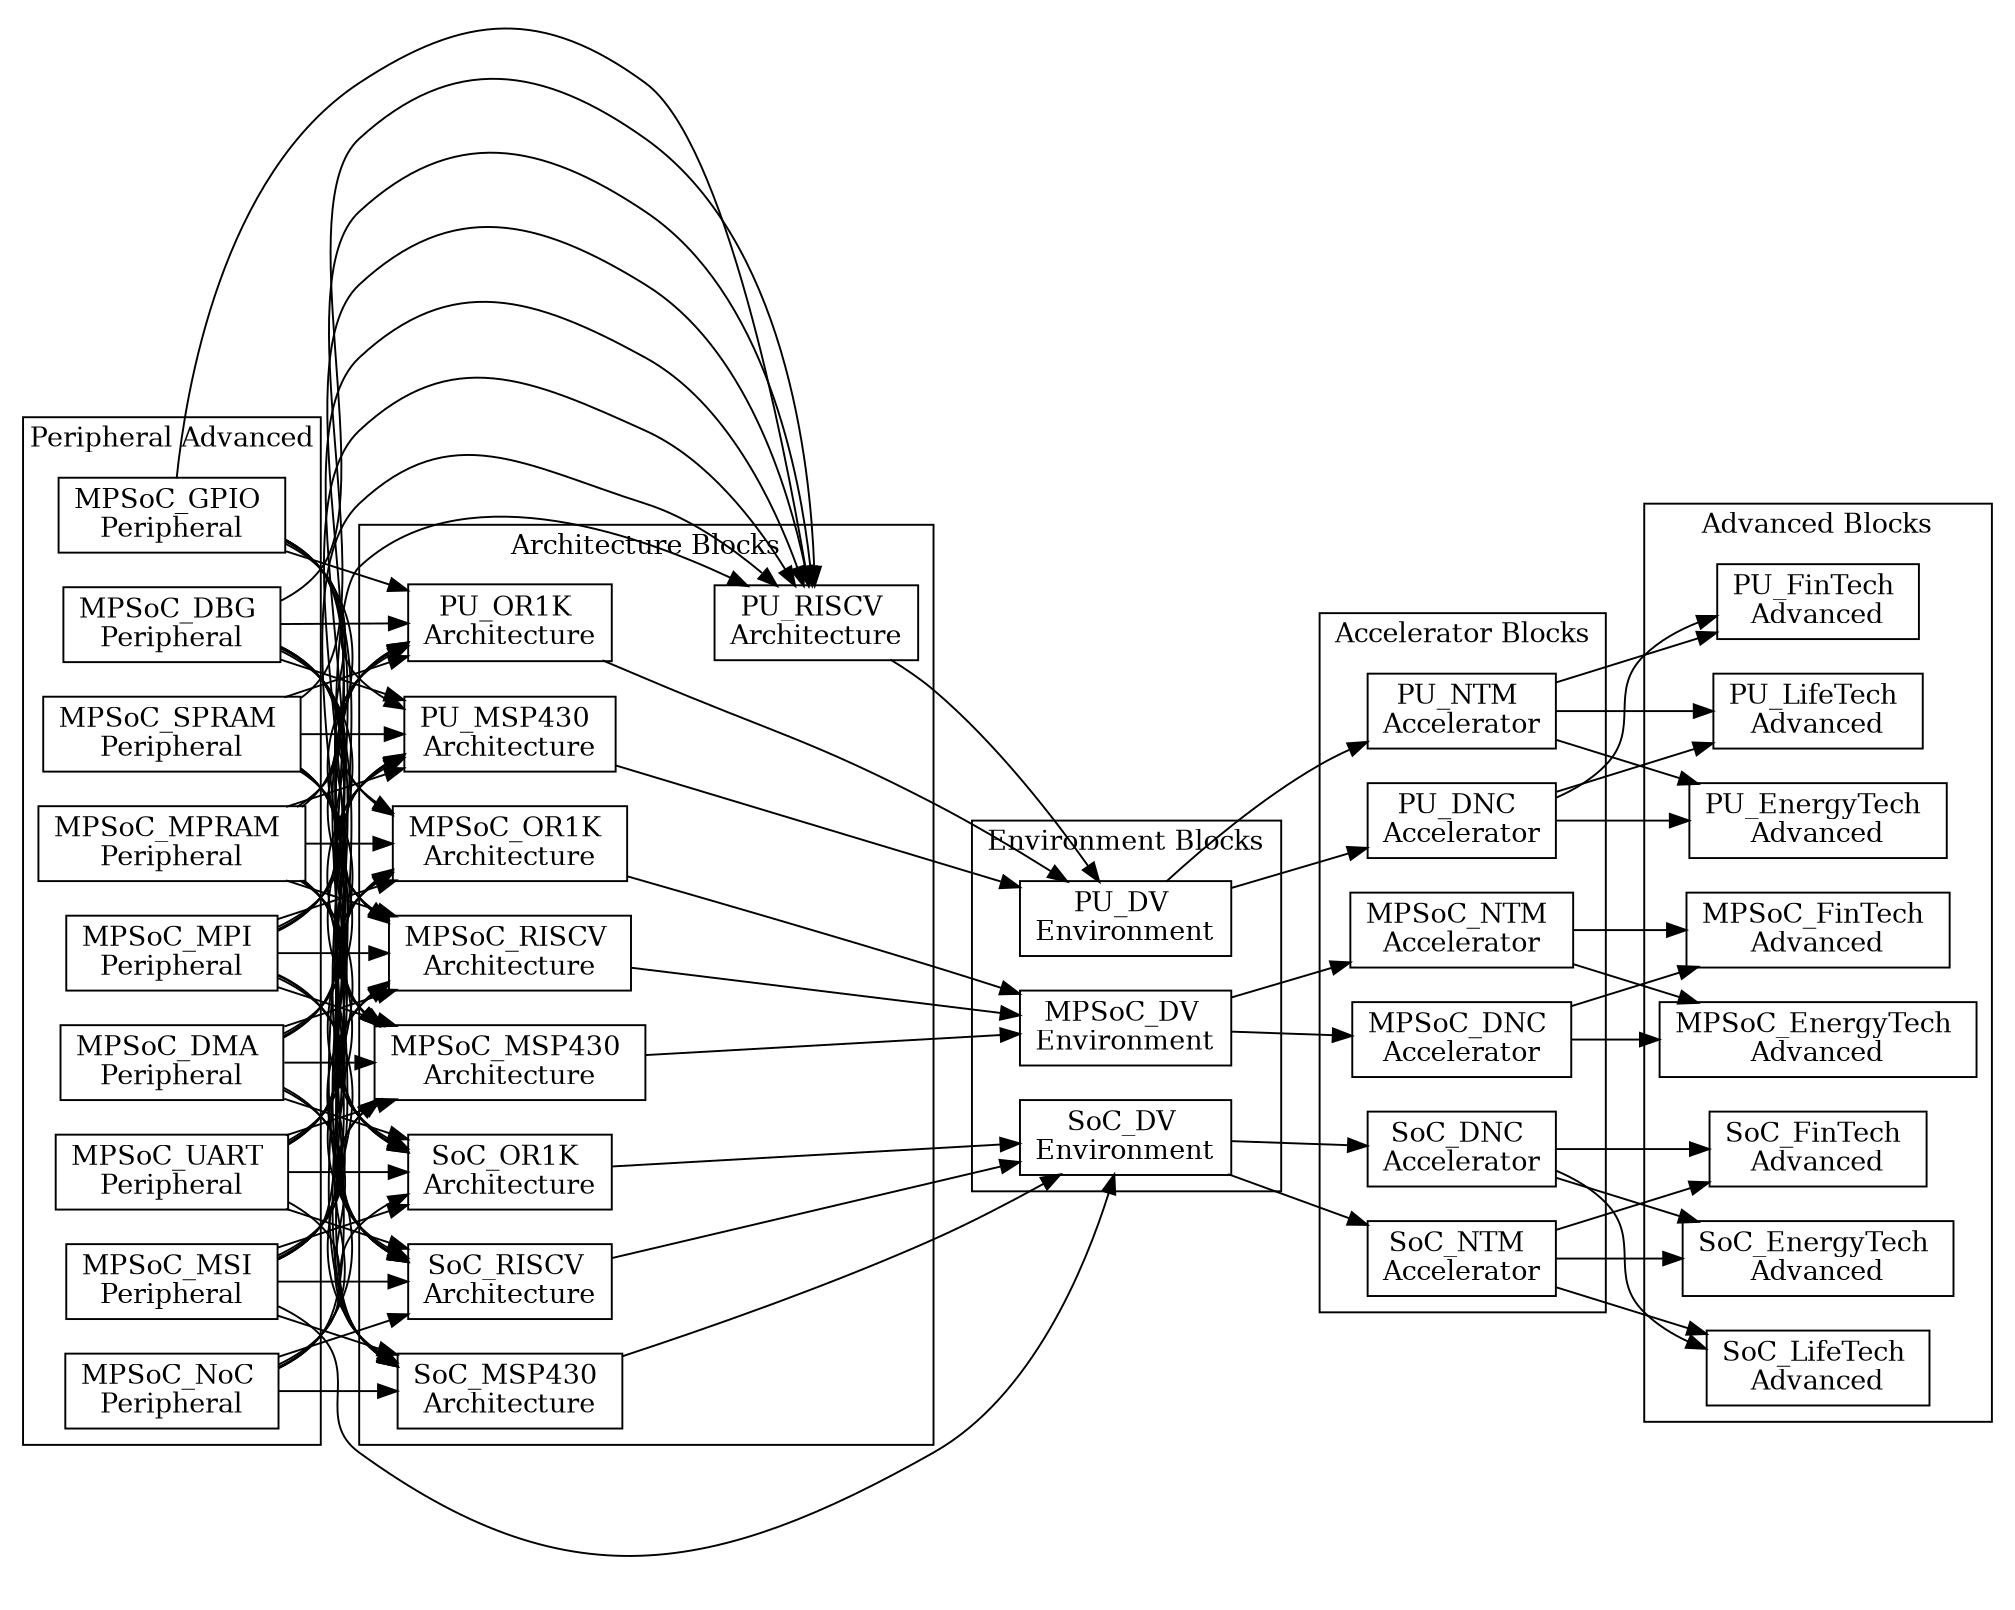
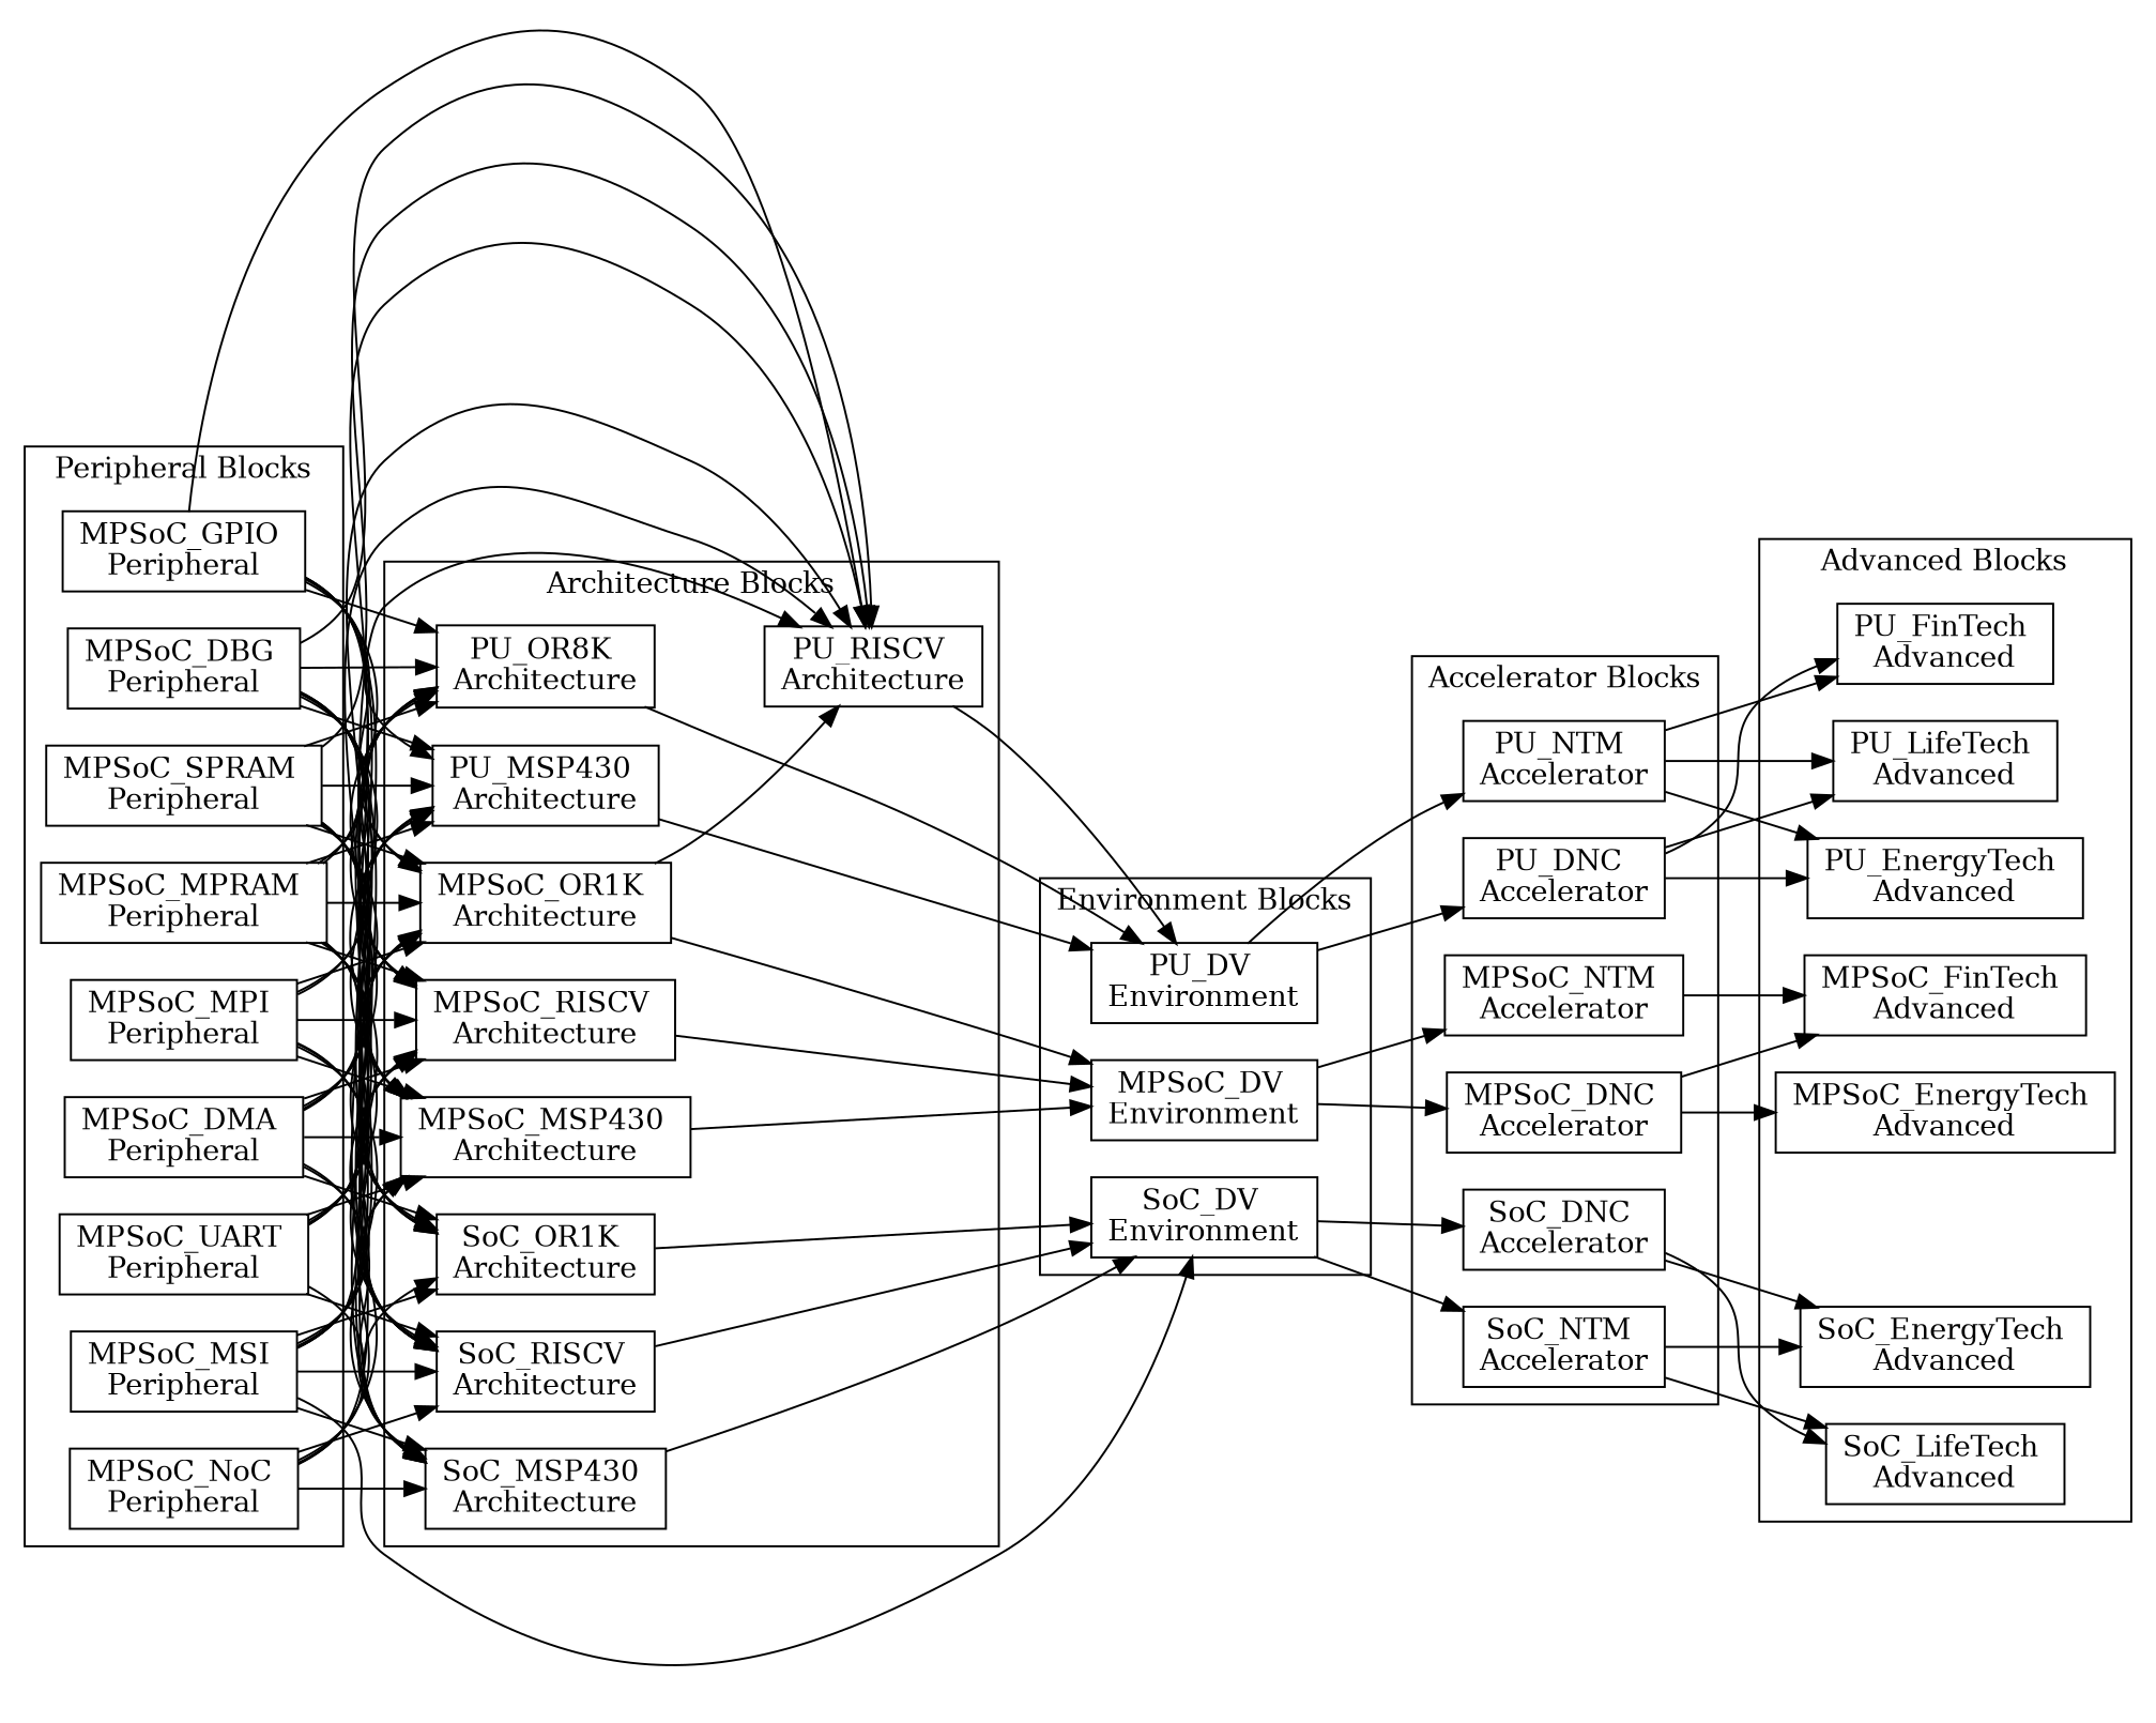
  digraph {
    rankdir=LR
    node [shape=record]
    n1 [label="MPSoC_DBG \nPeripheral"]
    n2 [label="MPSoC_DMA \nPeripheral"]
    n3 [label="MPSoC_GPIO \nPeripheral"]
    n4 [label="MPSoC_MPI \nPeripheral"]
    n5 [label="MPSoC_MPRAM \nPeripheral"]
    n6 [label="MPSoC_MSI \nPeripheral"]
    n7 [label="MPSoC_NoC \nPeripheral"]
    n8 [label="MPSoC_SPRAM \nPeripheral"]
    n9 [label="MPSoC_UART \nPeripheral"]
    n10 [label="MPSoC_MSP430 \nArchitecture"]
    n11 [label="MPSoC_OR1K \nArchitecture"]
    n12 [label="MPSoC_RISCV \nArchitecture"]
    n13 [label="SoC_MSP430 \nArchitecture"]
    n14 [label="SoC_OR1K \nArchitecture"]
    n15 [label="SoC_RISCV \nArchitecture"]
    n16 [label="PU_MSP430 \nArchitecture"]
-   n17 [label="PU_OR1K \nArchitecture"]
+   n17 [label="PU_OR8K \nArchitecture"]
    n18 [label="PU_RISCV \nArchitecture"]
    n19 [label="MPSoC_DV \nEnvironment"]
    n20 [label="SoC_DV \nEnvironment"]
    n21 [label="PU_DV \nEnvironment"]
    n22 [label="MPSoC_NTM \nAccelerator"]
    n23 [label="SoC_NTM \nAccelerator"]
    n24 [label="PU_NTM \nAccelerator"]
    n25 [label="MPSoC_DNC \nAccelerator"]
    n26 [label="SoC_DNC \nAccelerator"]
    n27 [label="PU_DNC \nAccelerator"]
    n28 [label="MPSoC_EnergyTech \nAdvanced"]
    n29 [label="SoC_EnergyTech \nAdvanced"]
    n30 [label="PU_EnergyTech \nAdvanced"]
    n31 [label="MPSoC_FinTech \nAdvanced"]
-   n32 [label="SoC_FinTech \nAdvanced"]
    n33 [label="PU_FinTech \nAdvanced"]
    n34 [label="SoC_LifeTech \nAdvanced"]
    n35 [label="PU_LifeTech \nAdvanced"]
    subgraph cluster_1 {
-     label="Peripheral Advanced"
+     label="Peripheral Blocks"
      n1
      n2
      n3
      n4
      n5
      n6
      n7
      n8
      n9
    }
    subgraph cluster_2 {
      label="Architecture Blocks"
      n10
      n11
      n12
      n13
      n14
      n15
      n16
      n17
      n18
    }
    subgraph cluster_3 {
      label="Environment Blocks"
      n19
      n20
      n21
    }
    subgraph cluster_4 {
      label="Accelerator Blocks"
      n22
      n23
      n24
      n25
      n26
      n27
    }
    subgraph cluster_5 {
      label="Advanced Blocks"
      n28
      n29
      n30
      n31
-     n32
      n33
      n34
      n35
    }
    n1 -> n10
    n1 -> n11
    n1 -> n12
    n1 -> n13
    n1 -> n14
    n1 -> n15
    n1 -> n16
    n1 -> n17
    n1 -> n18
    n2 -> n10
    n2 -> n11
    n2 -> n12
    n2 -> n13
    n2 -> n14
    n2 -> n15
    n2 -> n16
    n2 -> n17
    n2 -> n18
    n3 -> n10
    n3 -> n11
    n3 -> n12
    n3 -> n14
    n3 -> n15
    n3 -> n16
    n3 -> n17
    n3 -> n18
    n4 -> n10
    n4 -> n11
    n4 -> n12
    n4 -> n13
    n4 -> n14
    n4 -> n15
    n4 -> n16
    n4 -> n17
-   n4 -> n18
+   n11 -> n18
    n5 -> n10
    n5 -> n11
    n5 -> n12
    n5 -> n13
    n5 -> n14
    n5 -> n15
    n5 -> n16
    n5 -> n17
    n5 -> n18
    n6 -> n10
    n6 -> n12
    n6 -> n13
    n6 -> n14
    n6 -> n15
    n6 -> n16
    n6 -> n17
    n6 -> n18
    n6 -> n20
    n7 -> n10
    n7 -> n11
    n7 -> n12
    n7 -> n13
    n7 -> n14
    n7 -> n15
    n8 -> n10
+   n8 -> n11
    n8 -> n12
    n8 -> n13
    n8 -> n14
    n8 -> n15
    n8 -> n16
    n8 -> n17
    n8 -> n18
    n9 -> n10
    n9 -> n11
    n9 -> n12
    n9 -> n13
-   n9 -> n14
    n9 -> n15
    n9 -> n16
    n9 -> n17
    n9 -> n18
    n10 -> n19
    n11 -> n19
    n12 -> n19
    n13 -> n20
    n14 -> n20
    n15 -> n20
    n16 -> n21
    n17 -> n21
    n18 -> n21
    n19 -> n22
    n19 -> n25
    n20 -> n23
    n20 -> n26
    n21 -> n24
    n21 -> n27
-   n22 -> n28
    n22 -> n31
    n23 -> n29
-   n23 -> n32
    n23 -> n34
    n24 -> n30
    n24 -> n33
    n24 -> n35
    n25 -> n28
    n25 -> n31
    n26 -> n29
-   n26 -> n32
    n26 -> n34
    n27 -> n30
    n27 -> n33
    n27 -> n35
  }
